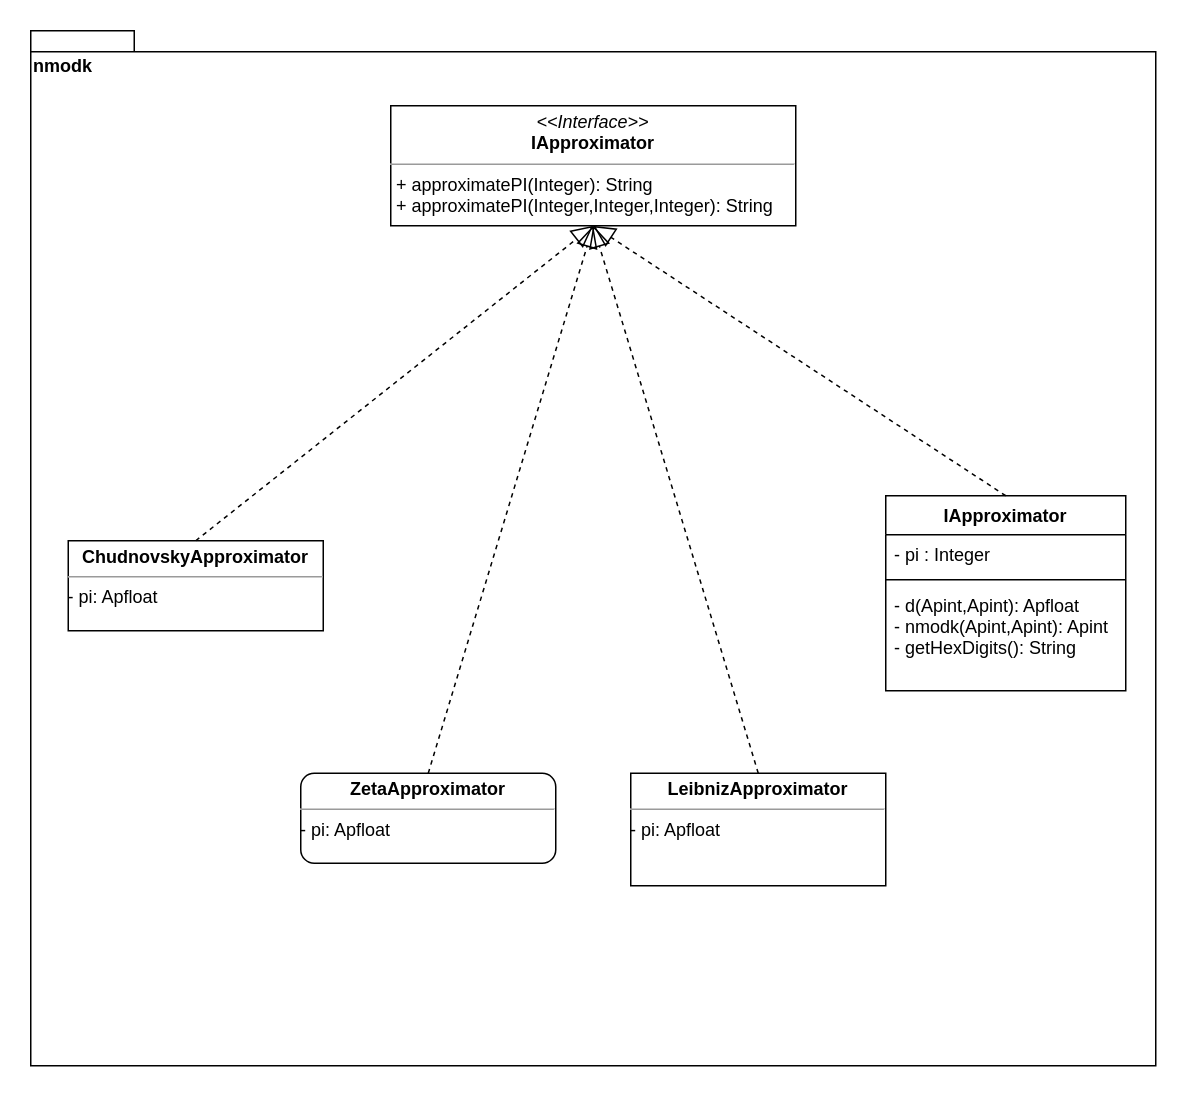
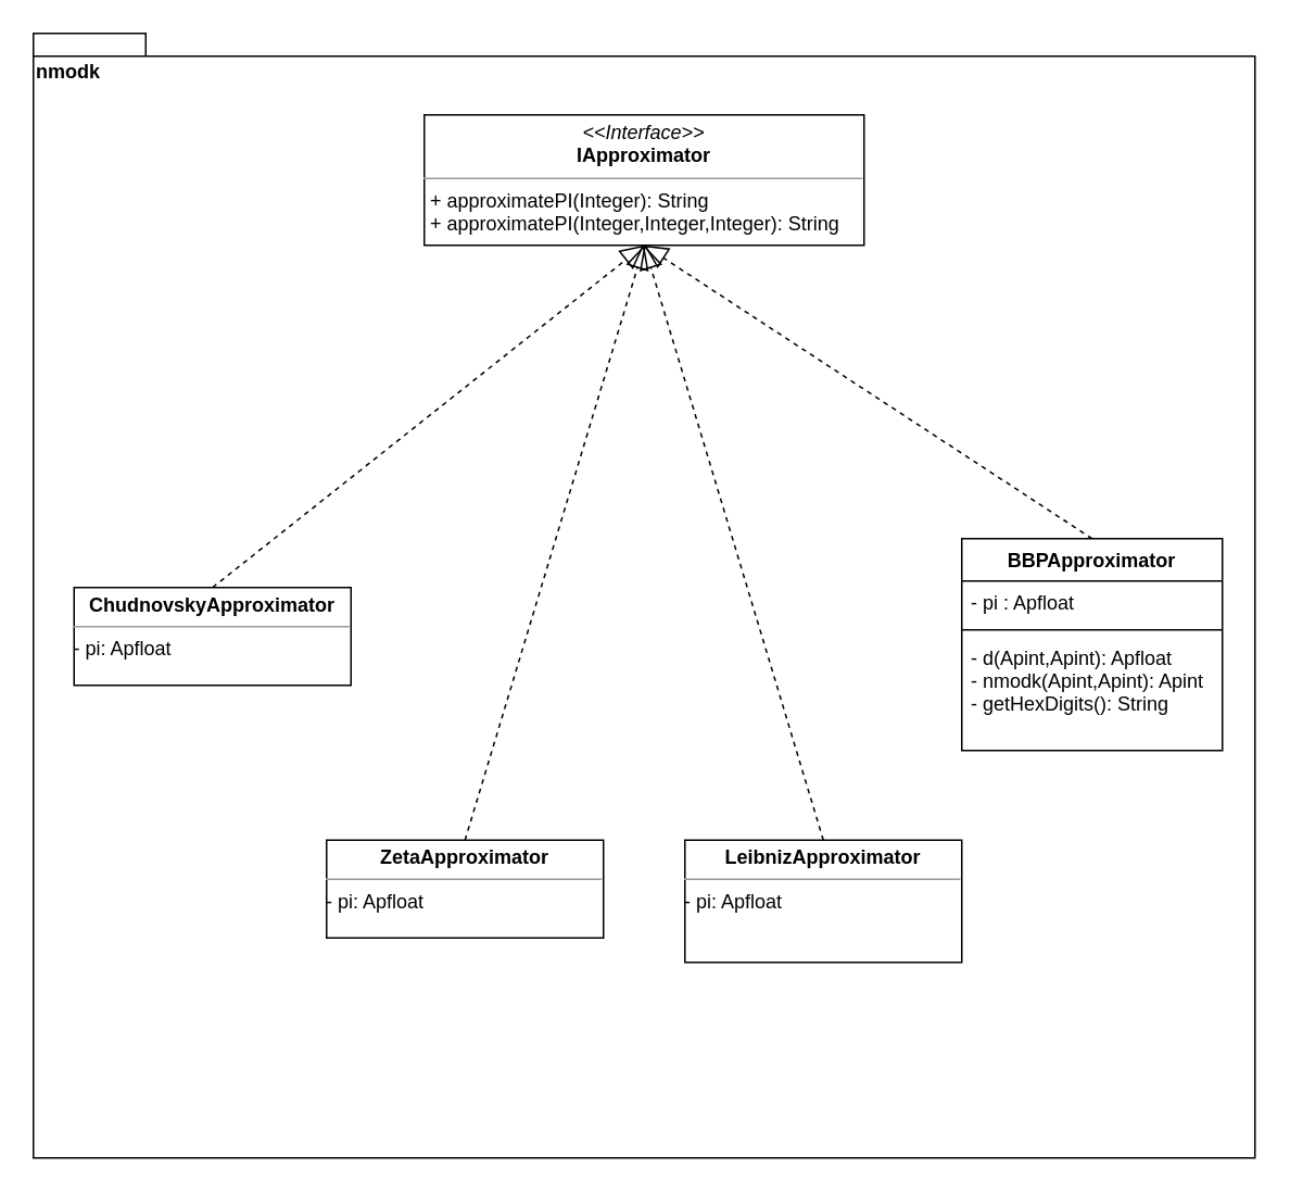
  <mxCell id="0" />
  <mxCell id="1" parent="0" />
  <mxCell id="2" value="nmodk" style="shape=folder;fontStyle=1;spacingTop=10;tabWidth=40;tabHeight=14;tabPosition=left;html=1;align=left;verticalAlign=top;" vertex="1" parent="1"><mxGeometry x="20" y="20" width="750" height="690" as="geometry" /></mxCell>
  <mxCell id="3" value="&lt;p style=&quot;margin: 0px ; margin-top: 4px ; text-align: center&quot;&gt;&lt;i&gt;&amp;lt;&amp;lt;Interface&amp;gt;&amp;gt;&lt;/i&gt;&lt;br&gt;&lt;b&gt;IApproximator&lt;/b&gt;&lt;/p&gt;&lt;hr size=&quot;1&quot;&gt;&lt;p style=&quot;margin: 0px ; margin-left: 4px&quot;&gt;+ approximatePI(Integer): String&lt;/p&gt;&lt;p style=&quot;margin: 0px ; margin-left: 4px&quot;&gt;+ approximatePI(Integer,Integer,Integer): String&lt;br&gt;&lt;/p&gt;" style="verticalAlign=top;align=left;overflow=fill;fontSize=12;fontFamily=Helvetica;html=1;" vertex="1" parent="1"><mxGeometry x="260" y="70" width="270" height="80" as="geometry" /></mxCell>
  <mxCell id="4" value="&lt;p style=&quot;margin: 0px ; margin-top: 4px ; text-align: center&quot;&gt;&lt;b&gt;ChudnovskyApproximator&lt;/b&gt;&lt;/p&gt;&lt;hr size=&quot;1&quot;&gt;&lt;div style=&quot;height: 2px&quot;&gt;- pi: Apfloat&lt;br&gt;&lt;/div&gt;" style="verticalAlign=top;align=left;overflow=fill;fontSize=12;fontFamily=Helvetica;html=1;" vertex="1" parent="1"><mxGeometry x="45" y="360" width="170" height="60" as="geometry" /></mxCell>
- <mxCell id="5" value="&lt;p style=&quot;margin: 0px ; margin-top: 4px ; text-align: center&quot;&gt;&lt;b&gt;ZetaApproximator&lt;/b&gt;&lt;/p&gt;&lt;hr size=&quot;1&quot;&gt;&lt;div style=&quot;height: 2px&quot;&gt;- pi: Apfloat&lt;/div&gt;" style="verticalAlign=top;align=left;overflow=fill;fontSize=12;fontFamily=Helvetica;html=1;rounded=1;" vertex="1" parent="1"><mxGeometry x="200" y="515" width="170" height="60" as="geometry" /></mxCell>
+ <mxCell id="5" value="&lt;p style=&quot;margin: 0px ; margin-top: 4px ; text-align: center&quot;&gt;&lt;b&gt;ZetaApproximator&lt;/b&gt;&lt;/p&gt;&lt;hr size=&quot;1&quot;&gt;&lt;div style=&quot;height: 2px&quot;&gt;- pi: Apfloat&lt;/div&gt;" style="verticalAlign=top;align=left;overflow=fill;fontSize=12;fontFamily=Helvetica;html=1;" vertex="1" parent="1"><mxGeometry x="200" y="515" width="170" height="60" as="geometry" /></mxCell>
  <mxCell id="6" value="&lt;p style=&quot;margin: 0px ; margin-top: 4px ; text-align: center&quot;&gt;&lt;b&gt;LeibnizApproximator&lt;/b&gt;&lt;/p&gt;&lt;hr size=&quot;1&quot;&gt;&lt;div style=&quot;height: 2px&quot;&gt;- pi: Apfloat&lt;/div&gt;" style="verticalAlign=top;align=left;overflow=fill;fontSize=12;fontFamily=Helvetica;html=1;" vertex="1" parent="1"><mxGeometry x="420" y="515" width="170" height="75" as="geometry" /></mxCell>
- <mxCell id="7" value="IApproximator" style="swimlane;fontStyle=1;align=center;verticalAlign=top;childLayout=stackLayout;horizontal=1;startSize=26;horizontalStack=0;resizeParent=1;resizeParentMax=0;resizeLast=0;collapsible=1;marginBottom=0;" vertex="1" parent="1"><mxGeometry x="590" y="330" width="160" height="130" as="geometry" /></mxCell>
- <mxCell id="8" value="- pi : Integer" style="text;strokeColor=none;fillColor=none;align=left;verticalAlign=top;spacingLeft=4;spacingRight=4;overflow=hidden;rotatable=0;points=[[0,0.5],[1,0.5]];portConstraint=eastwest;" vertex="1" parent="7"><mxGeometry y="26" width="160" height="26" as="geometry" /></mxCell>
+ <mxCell id="7" value="BBPApproximator" style="swimlane;fontStyle=1;align=center;verticalAlign=top;childLayout=stackLayout;horizontal=1;startSize=26;horizontalStack=0;resizeParent=1;resizeParentMax=0;resizeLast=0;collapsible=1;marginBottom=0;" vertex="1" parent="1"><mxGeometry x="590" y="330" width="160" height="130" as="geometry" /></mxCell>
+ <mxCell id="8" value="- pi : Apfloat" style="text;strokeColor=none;fillColor=none;align=left;verticalAlign=top;spacingLeft=4;spacingRight=4;overflow=hidden;rotatable=0;points=[[0,0.5],[1,0.5]];portConstraint=eastwest;" vertex="1" parent="7"><mxGeometry y="26" width="160" height="26" as="geometry" /></mxCell>
  <mxCell id="9" value="" style="line;strokeWidth=1;fillColor=none;align=left;verticalAlign=middle;spacingTop=-1;spacingLeft=3;spacingRight=3;rotatable=0;labelPosition=right;points=[];portConstraint=eastwest;" vertex="1" parent="7"><mxGeometry y="52" width="160" height="8" as="geometry" /></mxCell>
  <mxCell id="10" value="- d(Apint,Apint): Apfloat&#10;- nmodk(Apint,Apint): Apint&#10;- getHexDigits(): String&#10;" style="text;strokeColor=none;fillColor=none;align=left;verticalAlign=top;spacingLeft=4;spacingRight=4;overflow=hidden;rotatable=0;points=[[0,0.5],[1,0.5]];portConstraint=eastwest;" vertex="1" parent="7"><mxGeometry y="60" width="160" height="70" as="geometry" /></mxCell>
  <mxCell id="11" value="" style="endArrow=block;dashed=1;endFill=0;endSize=12;html=1;exitX=0.5;exitY=0;exitDx=0;exitDy=0;entryX=0.5;entryY=1;entryDx=0;entryDy=0;" edge="1" parent="1" source="4" target="3"><mxGeometry width="160" relative="1" as="geometry"><mxPoint x="310" y="390" as="sourcePoint" /><mxPoint x="470" y="390" as="targetPoint" /></mxGeometry></mxCell>
  <mxCell id="12" value="" style="endArrow=block;dashed=1;endFill=0;endSize=12;html=1;entryX=0.5;entryY=1;entryDx=0;entryDy=0;exitX=0.5;exitY=0;exitDx=0;exitDy=0;" edge="1" parent="1" source="5" target="3"><mxGeometry width="160" relative="1" as="geometry"><mxPoint x="310" y="390" as="sourcePoint" /><mxPoint x="470" y="390" as="targetPoint" /></mxGeometry></mxCell>
  <mxCell id="13" value="" style="endArrow=block;dashed=1;endFill=0;endSize=12;html=1;exitX=0.5;exitY=0;exitDx=0;exitDy=0;entryX=0.5;entryY=1;entryDx=0;entryDy=0;" edge="1" parent="1" source="6" target="3"><mxGeometry width="160" relative="1" as="geometry"><mxPoint x="310" y="390" as="sourcePoint" /><mxPoint x="470" y="390" as="targetPoint" /></mxGeometry></mxCell>
  <mxCell id="14" value="" style="endArrow=block;dashed=1;endFill=0;endSize=12;html=1;exitX=0.5;exitY=0;exitDx=0;exitDy=0;entryX=0.5;entryY=1;entryDx=0;entryDy=0;" edge="1" parent="1" source="7" target="3"><mxGeometry width="160" relative="1" as="geometry"><mxPoint x="310" y="390" as="sourcePoint" /><mxPoint x="470" y="390" as="targetPoint" /></mxGeometry></mxCell>
